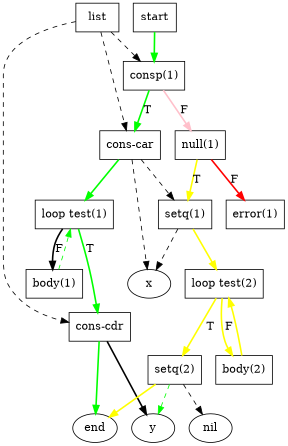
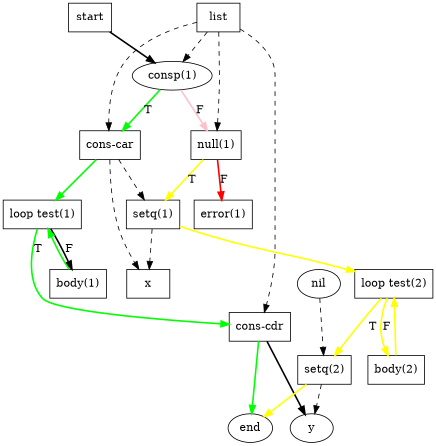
  digraph {
    node [shape=box]
    edge [style=bold]
    n1 [label=start]
-   n2 [label="consp(1)"]
+   n2 [label="consp(1)" shape=ellipse]
    n3 [label="null(1)"]
    n4 [label="cons-car"]
    n5 [label=end shape=ellipse]
    n6 [label="setq(1)"]
    n7 [label="error(1)"]
    n8 [label="loop test(1)"]
-   n9 [label=x shape=ellipse]
+   n9 [label=x]
    n10 [label="loop test(2)"]
    n11 [label="cons-cdr"]
    n12 [label="body(1)"]
    n13 [label=y shape=ellipse]
    n14 [label="setq(2)"]
    n15 [label="body(2)"]
    n16 [label=list]
    n17 [label=nil shape=ellipse]
-   n1 -> n2 [color=green]
+   n1 -> n2
    n2 -> n3 [color=pink label=F]
    n2 -> n4 [color=green label=T]
    n3 -> n6 [color=yellow label=T]
    n3 -> n7 [color=red label=F]
    n4 -> n6 [style=dashed]
    n4 -> n8 [color=green]
    n4 -> n9 [style=dashed]
    n6 -> n9 [style=dashed]
    n6 -> n10 [color=yellow]
    n8 -> n11 [color=green label=T]
    n8 -> n12 [color=black label=F]
    n10 -> n14 [color=yellow label=T]
    n10 -> n15 [color=yellow label=F]
    n11 -> n5 [color=green]
    n11 -> n13
-   n12 -> n8 [color=green style=dashed]
+   n12 -> n8 [color=green]
    n14 -> n5 [color=yellow]
-   n14 -> n13 [style=dashed color=green]
+   n14 -> n13 [style=dashed]
    n15 -> n10 [color=yellow]
    n16 -> n2 [style=dashed]
+   n16 -> n3 [style=dashed]
    n16 -> n4 [style=dashed]
    n16 -> n11 [style=dashed]
-   n14 -> n17 [style=dashed]
+   n17 -> n14 [style=dashed]
  }
